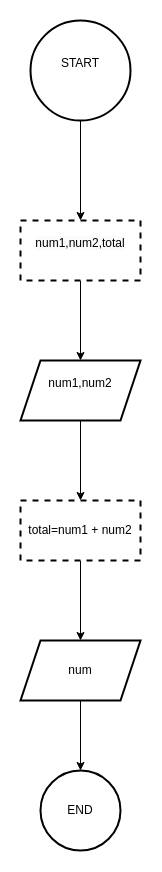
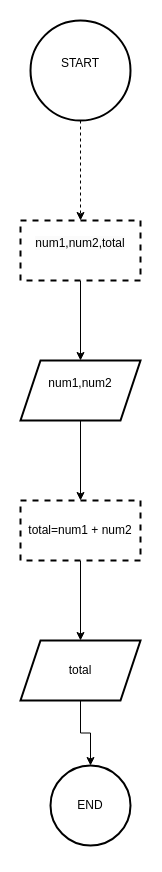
  <mxCell id="0" />
  <mxCell id="1" parent="0" />
- <mxCell id="2" value="" style="edgeStyle=orthogonalEdgeStyle;rounded=0;orthogonalLoop=1;jettySize=auto;html=1;" edge="1" parent="1" source="3" target="5"><mxGeometry relative="1" as="geometry" /></mxCell>
+ <mxCell id="2" value="" style="edgeStyle=orthogonalEdgeStyle;rounded=0;orthogonalLoop=1;jettySize=auto;html=1;dashed=1;" edge="1" parent="1" source="3" target="5"><mxGeometry relative="1" as="geometry" /></mxCell>
  <mxCell id="3" value="START&lt;div&gt;&lt;br&gt;&lt;/div&gt;" style="strokeWidth=2;html=1;shape=mxgraph.flowchart.start_2;whiteSpace=wrap;" parent="1" vertex="1"><mxGeometry x="30" y="20" width="100" height="100" as="geometry" /></mxCell>
  <mxCell id="4" value="" style="edgeStyle=orthogonalEdgeStyle;rounded=0;orthogonalLoop=1;jettySize=auto;html=1;" edge="1" parent="1" source="5" target="7"><mxGeometry relative="1" as="geometry" /></mxCell>
  <mxCell id="5" value="&#10;&lt;span style=&quot;color: rgb(0, 0, 0); font-family: Helvetica; font-size: 12px; font-style: normal; font-variant-ligatures: normal; font-variant-caps: normal; font-weight: 400; letter-spacing: normal; orphans: 2; text-align: center; text-indent: 0px; text-transform: none; widows: 2; word-spacing: 0px; -webkit-text-stroke-width: 0px; white-space: normal; background-color: rgb(251, 251, 251); text-decoration-thickness: initial; text-decoration-style: initial; text-decoration-color: initial; display: inline !important; float: none;&quot;&gt;num1,num2,total&lt;/span&gt;&#10;&#10;" style="whiteSpace=wrap;html=1;strokeWidth=2;dashed=1;" vertex="1" parent="1"><mxGeometry x="20" y="220" width="120" height="60" as="geometry" /></mxCell>
  <mxCell id="6" value="" style="edgeStyle=orthogonalEdgeStyle;rounded=0;orthogonalLoop=1;jettySize=auto;html=1;" edge="1" parent="1" source="7" target="9"><mxGeometry relative="1" as="geometry" /></mxCell>
  <mxCell id="7" value="num1,num2&lt;div&gt;&lt;br&gt;&lt;/div&gt;" style="shape=parallelogram;perimeter=parallelogramPerimeter;whiteSpace=wrap;html=1;fixedSize=1;strokeWidth=2;" vertex="1" parent="1"><mxGeometry x="20" y="360" width="120" height="60" as="geometry" /></mxCell>
  <mxCell id="8" value="" style="edgeStyle=orthogonalEdgeStyle;rounded=0;orthogonalLoop=1;jettySize=auto;html=1;" edge="1" parent="1" source="9" target="11"><mxGeometry relative="1" as="geometry" /></mxCell>
  <mxCell id="9" value="total=num1 + num2" style="whiteSpace=wrap;html=1;strokeWidth=2;dashed=1;" vertex="1" parent="1"><mxGeometry x="20" y="500" width="120" height="60" as="geometry" /></mxCell>
  <mxCell id="10" value="" style="edgeStyle=orthogonalEdgeStyle;rounded=0;orthogonalLoop=1;jettySize=auto;html=1;" edge="1" parent="1" source="11" target="12"><mxGeometry relative="1" as="geometry" /></mxCell>
- <mxCell id="11" value="num" style="shape=parallelogram;perimeter=parallelogramPerimeter;whiteSpace=wrap;html=1;fixedSize=1;strokeWidth=2;" vertex="1" parent="1"><mxGeometry x="20" y="640" width="120" height="60" as="geometry" /></mxCell>
- <mxCell id="12" value="END" style="ellipse;whiteSpace=wrap;html=1;strokeWidth=2;" vertex="1" parent="1"><mxGeometry x="40" y="770" width="80" height="80" as="geometry" /></mxCell>
+ <mxCell id="11" value="total" style="shape=parallelogram;perimeter=parallelogramPerimeter;whiteSpace=wrap;html=1;fixedSize=1;strokeWidth=2;" vertex="1" parent="1"><mxGeometry x="20" y="640" width="120" height="60" as="geometry" /></mxCell>
+ <mxCell id="12" value="END" style="ellipse;whiteSpace=wrap;html=1;strokeWidth=2;" vertex="1" parent="1"><mxGeometry x="50" y="765" width="80" height="80" as="geometry" /></mxCell>
